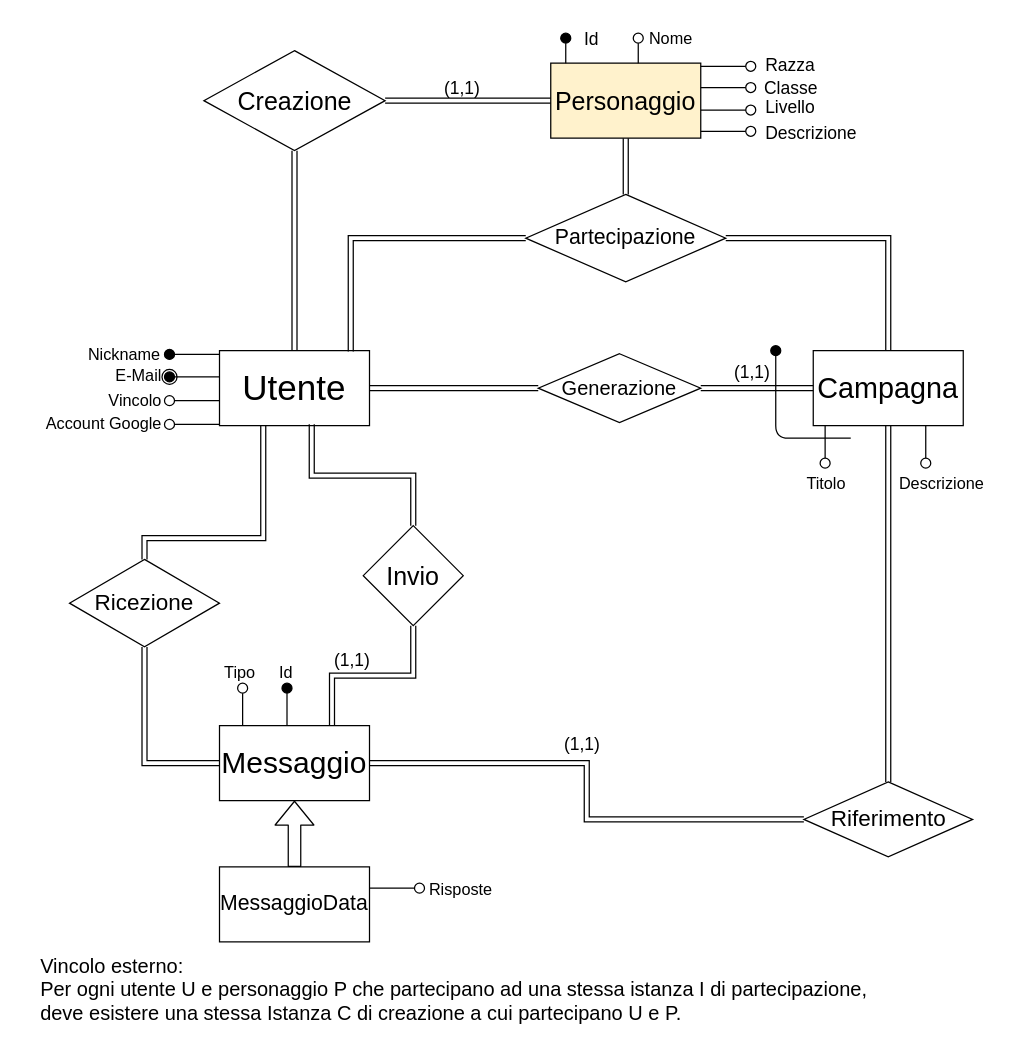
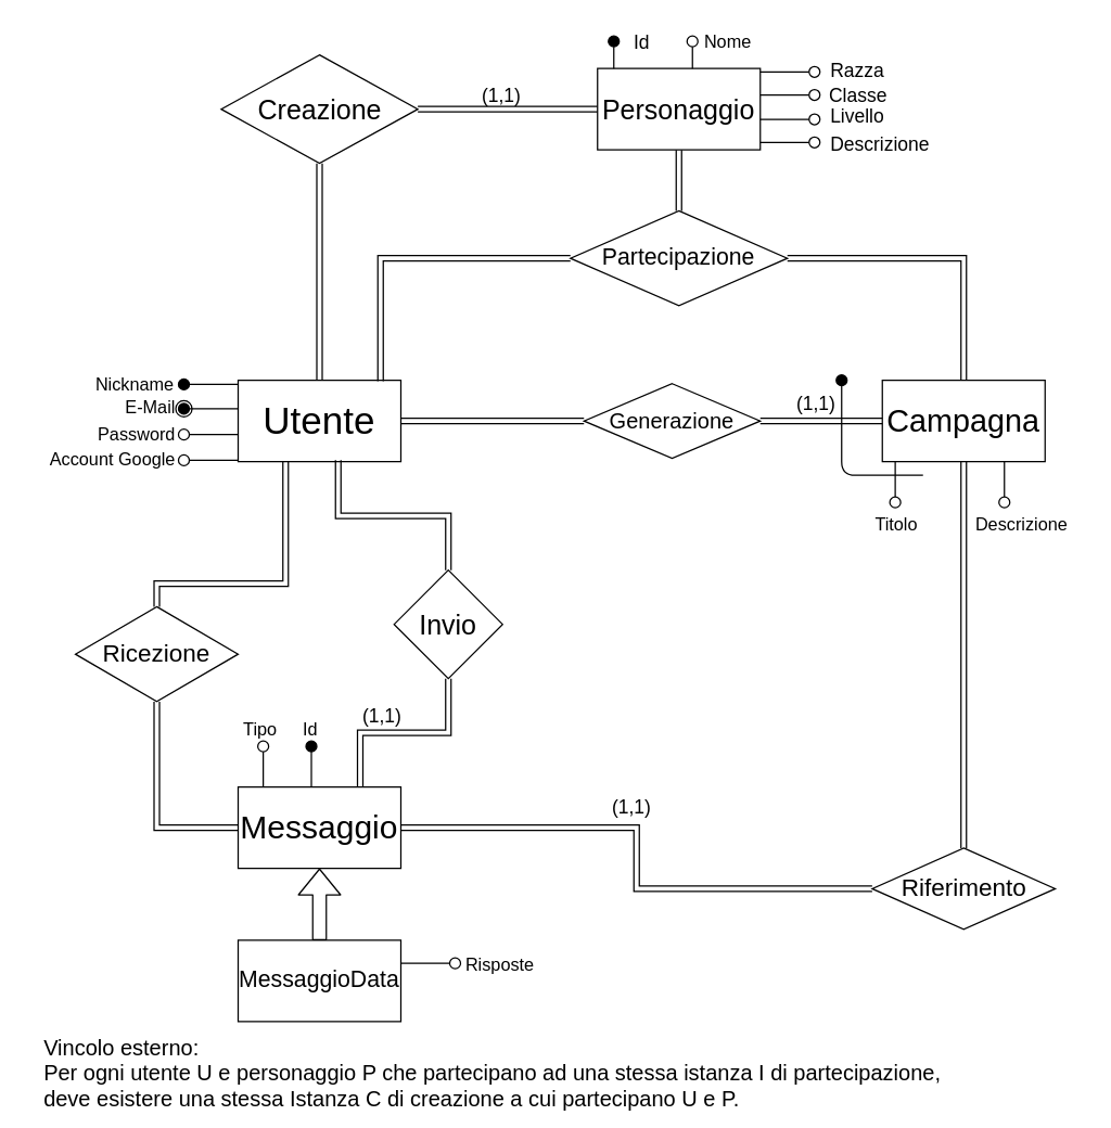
  <mxCell id="0" />
  <mxCell id="1" parent="0" />
  <mxCell id="2" value="" style="ellipse;whiteSpace=wrap;html=1;aspect=fixed;align=right;" parent="1" vertex="1"><mxGeometry x="129" y="295" width="12" height="12" as="geometry" /></mxCell>
  <mxCell id="3" style="edgeStyle=orthogonalEdgeStyle;shape=link;rounded=0;orthogonalLoop=1;jettySize=auto;html=1;entryX=0.5;entryY=0;entryDx=0;entryDy=0;" parent="1" source="4" target="12" edge="1"><mxGeometry relative="1" as="geometry"><mxPoint x="100" y="310" as="targetPoint" /><Array as="points"><mxPoint x="210" y="430" /><mxPoint x="115" y="430" /></Array></mxGeometry></mxCell>
  <mxCell id="4" value="&lt;font style=&quot;font-size: 28px&quot;&gt;Utente&lt;/font&gt;" style="rounded=0;whiteSpace=wrap;html=1;" parent="1" vertex="1"><mxGeometry x="175" y="280" width="120" height="60" as="geometry" /></mxCell>
  <mxCell id="5" style="edgeStyle=none;shape=link;rounded=0;orthogonalLoop=1;jettySize=auto;html=1;exitX=0.5;exitY=1;exitDx=0;exitDy=0;entryX=0.5;entryY=0;entryDx=0;entryDy=0;" parent="1" source="6" target="20" edge="1"><mxGeometry relative="1" as="geometry" /></mxCell>
- <mxCell id="6" value="&lt;font style=&quot;font-size: 20px&quot;&gt;Personaggio&lt;/font&gt;" style="rounded=0;whiteSpace=wrap;html=1;fillColor=#fff2cc;" parent="1" vertex="1"><mxGeometry x="440" y="50" width="120" height="60" as="geometry" /></mxCell>
+ <mxCell id="6" value="&lt;font style=&quot;font-size: 20px&quot;&gt;Personaggio&lt;/font&gt;" style="rounded=0;whiteSpace=wrap;html=1;" parent="1" vertex="1"><mxGeometry x="440" y="50" width="120" height="60" as="geometry" /></mxCell>
  <mxCell id="7" value="&lt;font style=&quot;font-size: 23px&quot;&gt;Campagna&lt;/font&gt;" style="rounded=0;whiteSpace=wrap;html=1;" parent="1" vertex="1"><mxGeometry x="650" y="280" width="120" height="60" as="geometry" /></mxCell>
  <mxCell id="8" style="edgeStyle=orthogonalEdgeStyle;shape=link;rounded=0;orthogonalLoop=1;jettySize=auto;html=1;exitX=0.75;exitY=0;exitDx=0;exitDy=0;entryX=0.5;entryY=1;entryDx=0;entryDy=0;" parent="1" source="10" target="14" edge="1"><mxGeometry relative="1" as="geometry" /></mxCell>
  <mxCell id="9" style="edgeStyle=orthogonalEdgeStyle;shape=link;rounded=0;orthogonalLoop=1;jettySize=auto;html=1;entryX=0;entryY=0.5;entryDx=0;entryDy=0;" parent="1" source="10" target="25" edge="1"><mxGeometry relative="1" as="geometry" /></mxCell>
  <mxCell id="10" value="&lt;font style=&quot;font-size: 24px&quot;&gt;Messaggio&lt;/font&gt;" style="rounded=0;whiteSpace=wrap;html=1;" parent="1" vertex="1"><mxGeometry x="175" y="580" width="120" height="60" as="geometry" /></mxCell>
  <mxCell id="11" style="edgeStyle=orthogonalEdgeStyle;shape=link;rounded=0;orthogonalLoop=1;jettySize=auto;html=1;exitX=0.5;exitY=1;exitDx=0;exitDy=0;entryX=0;entryY=0.5;entryDx=0;entryDy=0;" parent="1" source="12" target="10" edge="1"><mxGeometry relative="1" as="geometry" /></mxCell>
  <mxCell id="12" value="&lt;font style=&quot;font-size: 18px&quot;&gt;Ricezione&lt;/font&gt;" style="rhombus;whiteSpace=wrap;html=1;" parent="1" vertex="1"><mxGeometry x="55" y="447" width="120" height="70" as="geometry" /></mxCell>
  <mxCell id="13" style="edgeStyle=orthogonalEdgeStyle;shape=link;rounded=0;orthogonalLoop=1;jettySize=auto;html=1;exitX=0.5;exitY=0;exitDx=0;exitDy=0;entryX=0.615;entryY=0.983;entryDx=0;entryDy=0;entryPerimeter=0;" parent="1" source="14" target="4" edge="1"><mxGeometry relative="1" as="geometry" /></mxCell>
  <mxCell id="14" value="&lt;font style=&quot;font-size: 20px&quot;&gt;Invio&lt;/font&gt;" style="rhombus;whiteSpace=wrap;html=1;" parent="1" vertex="1"><mxGeometry x="290" y="420" width="80" height="80" as="geometry" /></mxCell>
  <mxCell id="15" style="rounded=0;orthogonalLoop=1;jettySize=auto;html=1;shape=link;" parent="1" source="17" target="4" edge="1"><mxGeometry relative="1" as="geometry" /></mxCell>
  <mxCell id="16" style="edgeStyle=none;shape=link;rounded=0;orthogonalLoop=1;jettySize=auto;html=1;" parent="1" source="17" target="6" edge="1"><mxGeometry relative="1" as="geometry" /></mxCell>
  <mxCell id="17" value="&lt;font style=&quot;font-size: 20px&quot;&gt;Creazione&lt;/font&gt;" style="rhombus;whiteSpace=wrap;html=1;" parent="1" vertex="1"><mxGeometry x="162.5" y="40" width="145" height="80" as="geometry" /></mxCell>
  <mxCell id="18" style="edgeStyle=orthogonalEdgeStyle;shape=link;rounded=0;orthogonalLoop=1;jettySize=auto;html=1;" parent="1" source="20" target="7" edge="1"><mxGeometry relative="1" as="geometry" /></mxCell>
  <mxCell id="19" style="edgeStyle=orthogonalEdgeStyle;shape=link;rounded=0;orthogonalLoop=1;jettySize=auto;html=1;entryX=0.875;entryY=0.01;entryDx=0;entryDy=0;entryPerimeter=0;" parent="1" source="20" target="4" edge="1"><mxGeometry relative="1" as="geometry" /></mxCell>
  <mxCell id="20" value="&lt;font style=&quot;font-size: 17px&quot;&gt;Partecipazione&lt;/font&gt;" style="rhombus;whiteSpace=wrap;html=1;" parent="1" vertex="1"><mxGeometry x="420" y="155" width="160" height="70" as="geometry" /></mxCell>
  <mxCell id="21" style="edgeStyle=none;shape=link;rounded=0;orthogonalLoop=1;jettySize=auto;html=1;exitX=1;exitY=0.5;exitDx=0;exitDy=0;entryX=0;entryY=0.5;entryDx=0;entryDy=0;" parent="1" source="23" target="7" edge="1"><mxGeometry relative="1" as="geometry" /></mxCell>
  <mxCell id="22" style="edgeStyle=none;shape=link;rounded=0;orthogonalLoop=1;jettySize=auto;html=1;exitX=0;exitY=0.5;exitDx=0;exitDy=0;entryX=1;entryY=0.5;entryDx=0;entryDy=0;" parent="1" source="23" target="4" edge="1"><mxGeometry relative="1" as="geometry" /></mxCell>
  <mxCell id="23" value="&lt;font style=&quot;font-size: 16px&quot;&gt;Generazione&lt;/font&gt;" style="rhombus;whiteSpace=wrap;html=1;" parent="1" vertex="1"><mxGeometry x="430" y="282.5" width="130" height="55" as="geometry" /></mxCell>
  <mxCell id="24" style="edgeStyle=orthogonalEdgeStyle;shape=link;rounded=0;orthogonalLoop=1;jettySize=auto;html=1;exitX=0.5;exitY=0;exitDx=0;exitDy=0;entryX=0.5;entryY=1;entryDx=0;entryDy=0;" parent="1" source="25" target="7" edge="1"><mxGeometry relative="1" as="geometry" /></mxCell>
  <mxCell id="25" value="&lt;font style=&quot;font-size: 18px&quot;&gt;Riferimento&lt;/font&gt;" style="rhombus;whiteSpace=wrap;html=1;" parent="1" vertex="1"><mxGeometry x="642.5" y="625" width="135" height="60" as="geometry" /></mxCell>
  <mxCell id="26" value="&lt;font style=&quot;font-size: 14px&quot;&gt;Id&lt;/font&gt;" style="text;html=1;resizable=0;points=[];autosize=1;align=left;verticalAlign=top;spacingTop=-4;" parent="1" vertex="1"><mxGeometry x="465" width="30" height="20" as="geometry" y="20" /></mxCell>
  <mxCell id="27" value="&lt;font style=&quot;font-size: 13px&quot;&gt;Nome&lt;/font&gt;" style="text;html=1;resizable=0;points=[];autosize=1;align=left;verticalAlign=top;spacingTop=-4;" parent="1" vertex="1"><mxGeometry x="517" width="50" height="20" as="geometry" y="20" /></mxCell>
  <mxCell id="28" value="&lt;font style=&quot;font-size: 14px&quot;&gt;Livello&lt;/font&gt;" style="text;html=1;resizable=0;points=[];autosize=1;align=left;verticalAlign=top;spacingTop=-4;" parent="1" vertex="1"><mxGeometry x="610" y="74" width="60" height="20" as="geometry" /></mxCell>
  <mxCell id="29" value="&lt;font style=&quot;font-size: 14px&quot;&gt;Descrizione&lt;/font&gt;" style="text;html=1;resizable=0;points=[];autosize=1;align=left;verticalAlign=top;spacingTop=-4;" parent="1" vertex="1"><mxGeometry x="610" y="95" width="90" height="20" as="geometry" /></mxCell>
  <mxCell id="30" value="" style="html=1;verticalAlign=bottom;startArrow=oval;startFill=1;endArrow=none;startSize=8;endFill=0;" parent="1" edge="1"><mxGeometry width="60" relative="1" as="geometry"><mxPoint x="229" y="550" as="sourcePoint" /><mxPoint x="229" y="580" as="targetPoint" /></mxGeometry></mxCell>
  <mxCell id="31" value="&lt;font style=&quot;font-size: 14px&quot;&gt;(1,1)&lt;/font&gt;" style="text;html=1;resizable=0;points=[];autosize=1;align=left;verticalAlign=top;spacingTop=-4;" parent="1" vertex="1"><mxGeometry x="353" y="59" width="40" height="20" as="geometry" /></mxCell>
  <mxCell id="32" value="&lt;font style=&quot;font-size: 14px&quot;&gt;(1,1)&lt;/font&gt;" style="text;html=1;resizable=0;points=[];autosize=1;align=left;verticalAlign=top;spacingTop=-4;" parent="1" vertex="1"><mxGeometry x="585" y="286" width="40" height="20" as="geometry" /></mxCell>
  <mxCell id="33" value="&lt;font style=&quot;font-size: 14px&quot;&gt;(1,1)&lt;/font&gt;" style="text;html=1;resizable=0;points=[];autosize=1;align=left;verticalAlign=top;spacingTop=-4;" parent="1" vertex="1"><mxGeometry x="449" y="584" width="40" height="20" as="geometry" /></mxCell>
  <mxCell id="34" value="&lt;span&gt;&lt;font style=&quot;font-size: 14px&quot;&gt;(1,1)&lt;/font&gt;&lt;/span&gt;" style="text;html=1;resizable=0;points=[];autosize=1;align=left;verticalAlign=top;spacingTop=-4;" parent="1" vertex="1"><mxGeometry x="265" y="517" width="40" height="20" as="geometry" /></mxCell>
  <mxCell id="35" value="" style="html=1;verticalAlign=bottom;startArrow=oval;startFill=0;endArrow=none;startSize=8;endFill=0;" parent="1" edge="1"><mxGeometry width="60" relative="1" as="geometry"><mxPoint x="193.5" y="550" as="sourcePoint" /><mxPoint x="193.5" y="580" as="targetPoint" /></mxGeometry></mxCell>
  <mxCell id="36" value="&lt;font style=&quot;font-size: 13px&quot;&gt;Id&lt;/font&gt;" style="text;html=1;resizable=0;points=[];autosize=1;align=center;verticalAlign=top;spacingTop=-4;" parent="1" vertex="1"><mxGeometry x="213" y="526.5" width="30" height="20" as="geometry" /></mxCell>
  <mxCell id="37" value="&lt;font style=&quot;font-size: 13px&quot;&gt;Tipo&lt;/font&gt;" style="text;html=1;resizable=0;points=[];autosize=1;align=right;verticalAlign=top;spacingTop=-4;" parent="1" vertex="1"><mxGeometry x="165" y="526.5" width="40" height="20" as="geometry" /></mxCell>
  <mxCell id="38" value="" style="html=1;verticalAlign=bottom;startArrow=oval;startFill=0;endArrow=none;startSize=8;endFill=0;" parent="1" edge="1"><mxGeometry width="60" relative="1" as="geometry"><mxPoint x="659.5" y="370" as="sourcePoint" /><mxPoint x="659.5" y="340" as="targetPoint" /></mxGeometry></mxCell>
  <mxCell id="39" value="" style="html=1;verticalAlign=bottom;startArrow=oval;startFill=1;endArrow=none;startSize=8;endFill=0;exitX=0.875;exitY=-0.3;exitDx=0;exitDy=0;exitPerimeter=0;" parent="1" source="32" edge="1"><mxGeometry width="60" relative="1" as="geometry"><mxPoint x="682.5" y="306" as="sourcePoint" /><mxPoint x="680" y="350" as="targetPoint" /><Array as="points"><mxPoint x="620" y="350" /></Array></mxGeometry></mxCell>
  <mxCell id="40" value="" style="html=1;verticalAlign=bottom;startArrow=oval;startFill=0;endArrow=none;startSize=8;endFill=0;" parent="1" edge="1"><mxGeometry width="60" relative="1" as="geometry"><mxPoint x="740" y="370" as="sourcePoint" /><mxPoint x="740" y="340" as="targetPoint" /></mxGeometry></mxCell>
  <mxCell id="41" value="&lt;font style=&quot;font-size: 13px&quot;&gt;Descrizione&lt;/font&gt;" style="text;html=1;resizable=0;points=[];autosize=1;align=left;verticalAlign=top;spacingTop=-4;" parent="1" vertex="1"><mxGeometry x="717" y="376" width="80" height="20" as="geometry" /></mxCell>
  <mxCell id="42" value="&lt;font style=&quot;font-size: 13px&quot;&gt;Titolo&lt;/font&gt;" style="text;html=1;resizable=0;points=[];autosize=1;align=left;verticalAlign=top;spacingTop=-4;" parent="1" vertex="1"><mxGeometry x="642.5" y="376" width="50" height="20" as="geometry" /></mxCell>
  <mxCell id="43" value="" style="html=1;verticalAlign=bottom;startArrow=oval;startFill=1;endArrow=none;startSize=8;endFill=0;" parent="1" edge="1"><mxGeometry width="60" relative="1" as="geometry"><mxPoint x="135" y="283" as="sourcePoint" /><mxPoint x="175" y="283" as="targetPoint" /></mxGeometry></mxCell>
  <mxCell id="44" value="" style="html=1;verticalAlign=bottom;startArrow=oval;startFill=1;endArrow=none;startSize=8;endFill=0;" parent="1" edge="1"><mxGeometry width="60" relative="1" as="geometry"><mxPoint x="135" y="301" as="sourcePoint" /><mxPoint x="175" y="301" as="targetPoint" /></mxGeometry></mxCell>
  <mxCell id="45" value="" style="html=1;verticalAlign=bottom;startArrow=oval;startFill=0;endArrow=none;startSize=8;endFill=0;" parent="1" edge="1"><mxGeometry width="60" relative="1" as="geometry"><mxPoint x="135" y="320" as="sourcePoint" /><mxPoint x="175" y="320" as="targetPoint" /></mxGeometry></mxCell>
  <mxCell id="46" value="" style="html=1;verticalAlign=bottom;startArrow=oval;startFill=0;endArrow=none;startSize=8;endFill=0;" parent="1" edge="1"><mxGeometry width="60" relative="1" as="geometry"><mxPoint x="135" y="339" as="sourcePoint" /><mxPoint x="175" y="339" as="targetPoint" /></mxGeometry></mxCell>
  <mxCell id="47" value="&lt;div style=&quot;text-align: right&quot;&gt;&lt;span style=&quot;font-size: 13px&quot;&gt;Nickname&lt;/span&gt;&lt;/div&gt;" style="text;html=1;resizable=0;points=[];autosize=1;align=right;verticalAlign=top;spacingTop=-4;" parent="1" vertex="1"><mxGeometry x="59" y="272.5" width="70" height="20" as="geometry" /></mxCell>
  <mxCell id="48" value="&lt;div style=&quot;text-align: right&quot;&gt;&lt;span style=&quot;font-size: 13px&quot;&gt;E-Mail&lt;/span&gt;&lt;/div&gt;" style="text;html=1;resizable=0;points=[];autosize=1;align=right;verticalAlign=top;spacingTop=-4;" parent="1" vertex="1"><mxGeometry x="80" y="290" width="50" height="20" as="geometry" /></mxCell>
- <mxCell id="49" value="&lt;div style=&quot;text-align: right&quot;&gt;&lt;span style=&quot;font-size: 13px&quot;&gt;Vincolo&lt;/span&gt;&lt;/div&gt;" style="text;html=1;resizable=0;points=[];autosize=1;align=right;verticalAlign=top;spacingTop=-4;" parent="1" vertex="1"><mxGeometry x="60" y="310" width="70" height="20" as="geometry" /></mxCell>
+ <mxCell id="49" value="&lt;div style=&quot;text-align: right&quot;&gt;&lt;span style=&quot;font-size: 13px&quot;&gt;Password&lt;/span&gt;&lt;/div&gt;" style="text;html=1;resizable=0;points=[];autosize=1;align=right;verticalAlign=top;spacingTop=-4;" parent="1" vertex="1"><mxGeometry x="60" y="310" width="70" height="20" as="geometry" /></mxCell>
  <mxCell id="50" value="&lt;div style=&quot;text-align: right&quot;&gt;&lt;span style=&quot;font-size: 13px&quot;&gt;Account Google&lt;/span&gt;&lt;/div&gt;" style="text;html=1;resizable=0;points=[];autosize=1;align=right;verticalAlign=top;spacingTop=-4;" parent="1" vertex="1"><mxGeometry x="20" y="327.5" width="110" height="20" as="geometry" /></mxCell>
  <mxCell id="51" value="" style="html=1;verticalAlign=bottom;startArrow=oval;startFill=0;endArrow=none;startSize=8;endFill=0;" parent="1" edge="1"><mxGeometry width="60" relative="1" as="geometry"><mxPoint x="600" y="69.5" as="sourcePoint" /><mxPoint x="560" y="69.5" as="targetPoint" /></mxGeometry></mxCell>
  <mxCell id="52" value="" style="html=1;verticalAlign=bottom;startArrow=oval;startFill=0;endArrow=none;startSize=8;endFill=0;" parent="1" edge="1"><mxGeometry width="60" relative="1" as="geometry"><mxPoint x="600" y="87.5" as="sourcePoint" /><mxPoint x="560" y="87.5" as="targetPoint" /></mxGeometry></mxCell>
  <mxCell id="53" value="" style="html=1;verticalAlign=bottom;startArrow=oval;startFill=0;endArrow=none;startSize=8;endFill=0;" parent="1" edge="1"><mxGeometry width="60" relative="1" as="geometry"><mxPoint x="600" y="104.5" as="sourcePoint" /><mxPoint x="560" y="104.5" as="targetPoint" /></mxGeometry></mxCell>
  <mxCell id="54" value="" style="html=1;verticalAlign=bottom;startArrow=oval;startFill=1;endArrow=none;startSize=8;endFill=0;" parent="1" edge="1"><mxGeometry width="60" relative="1" as="geometry"><mxPoint x="452" y="30" as="sourcePoint" /><mxPoint x="452" y="50" as="targetPoint" /></mxGeometry></mxCell>
  <mxCell id="55" value="&lt;font style=&quot;font-size: 16px&quot;&gt;Vincolo esterno:&lt;br&gt;Per ogni utente U e personaggio P che partecipano ad una stessa istanza I di partecipazione,&amp;nbsp;&lt;br&gt;deve esistere una stessa Istanza C di creazione a cui partecipano U e P.&lt;br&gt;&lt;/font&gt;" style="text;html=1;resizable=0;points=[];autosize=1;align=left;verticalAlign=top;spacingTop=-4;" parent="1" vertex="1"><mxGeometry x="30" y="760" width="680" height="50" as="geometry" /></mxCell>
  <mxCell id="56" value="&lt;font style=&quot;font-size: 17px&quot;&gt;MessaggioData&lt;/font&gt;" style="rounded=0;whiteSpace=wrap;html=1;" parent="1" vertex="1"><mxGeometry x="175" y="693" width="120" height="60" as="geometry" /></mxCell>
  <mxCell id="57" value="" style="shape=flexArrow;endArrow=classic;html=1;exitX=0.5;exitY=0;exitDx=0;exitDy=0;entryX=0.5;entryY=1;entryDx=0;entryDy=0;" parent="1" source="56" target="10" edge="1"><mxGeometry width="50" height="50" relative="1" as="geometry"><mxPoint x="285" y="694" as="sourcePoint" /><mxPoint x="335" y="644" as="targetPoint" /></mxGeometry></mxCell>
  <mxCell id="58" value="" style="html=1;verticalAlign=bottom;startArrow=oval;startFill=0;endArrow=none;startSize=8;endFill=0;" parent="1" edge="1"><mxGeometry width="60" relative="1" as="geometry"><mxPoint x="335" y="710" as="sourcePoint" /><mxPoint x="295" y="710" as="targetPoint" /></mxGeometry></mxCell>
  <mxCell id="59" value="&lt;font style=&quot;font-size: 13px&quot;&gt;Risposte&lt;/font&gt;" style="text;html=1;resizable=0;points=[];autosize=1;align=left;verticalAlign=top;spacingTop=-4;" parent="1" vertex="1"><mxGeometry x="341" y="701" width="70" height="20" as="geometry" /></mxCell>
  <mxCell id="60" value="" style="html=1;verticalAlign=bottom;startArrow=oval;startFill=0;endArrow=none;startSize=8;endFill=0;" edge="1" parent="1"><mxGeometry width="60" relative="1" as="geometry"><mxPoint x="600" y="52.5" as="sourcePoint" /><mxPoint x="560" y="52.5" as="targetPoint" /></mxGeometry></mxCell>
  <mxCell id="61" value="" style="html=1;verticalAlign=bottom;startArrow=oval;startFill=0;endArrow=none;startSize=8;endFill=0;" edge="1" parent="1"><mxGeometry width="60" relative="1" as="geometry"><mxPoint x="510" y="30" as="sourcePoint" /><mxPoint x="510" y="50" as="targetPoint" /></mxGeometry></mxCell>
  <mxCell id="62" value="&lt;font style=&quot;font-size: 14px&quot;&gt;Razza&lt;/font&gt;" style="text;html=1;resizable=0;points=[];autosize=1;align=left;verticalAlign=top;spacingTop=-4;" vertex="1" parent="1"><mxGeometry x="610" y="41" width="50" height="20" as="geometry" /></mxCell>
  <mxCell id="63" value="&lt;font style=&quot;font-size: 14px&quot;&gt;Classe&lt;/font&gt;" style="text;html=1;resizable=0;points=[];autosize=1;align=left;verticalAlign=top;spacingTop=-4;" vertex="1" parent="1"><mxGeometry x="609" y="59" width="60" height="20" as="geometry" /></mxCell>
